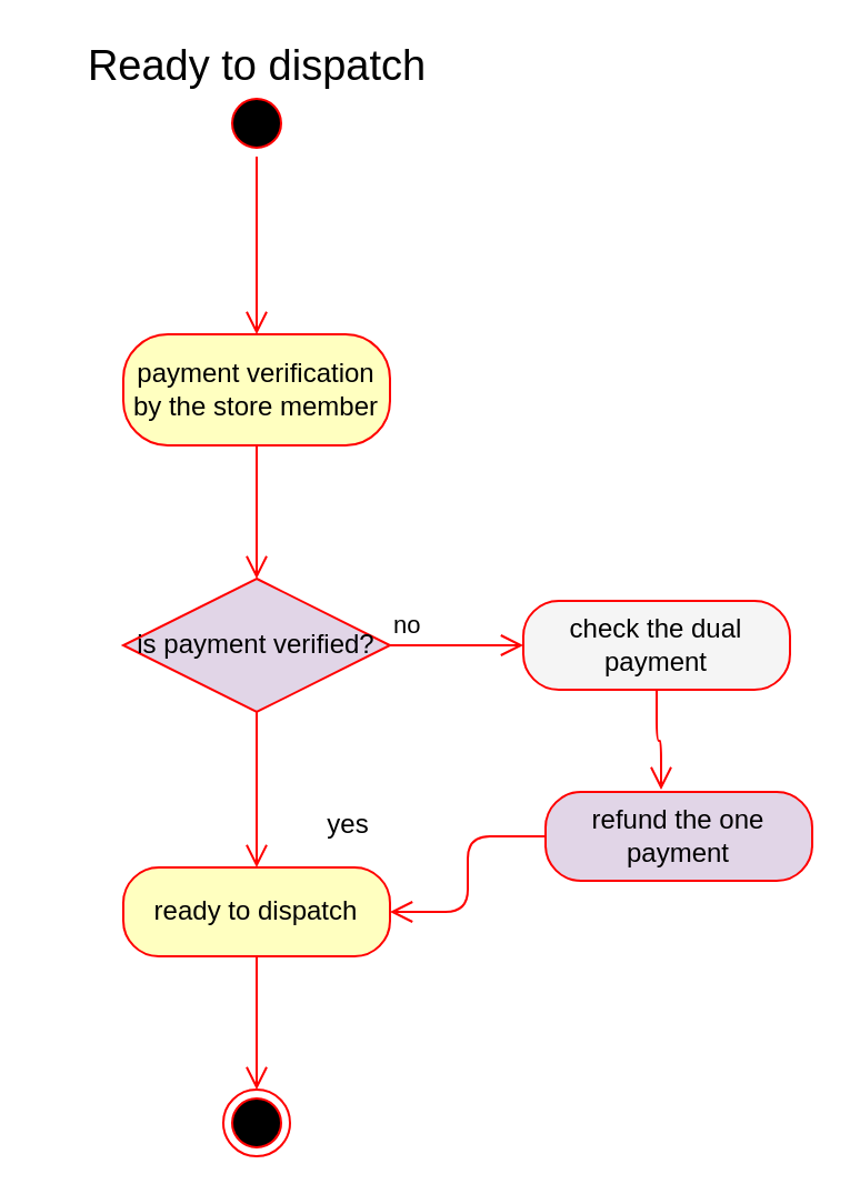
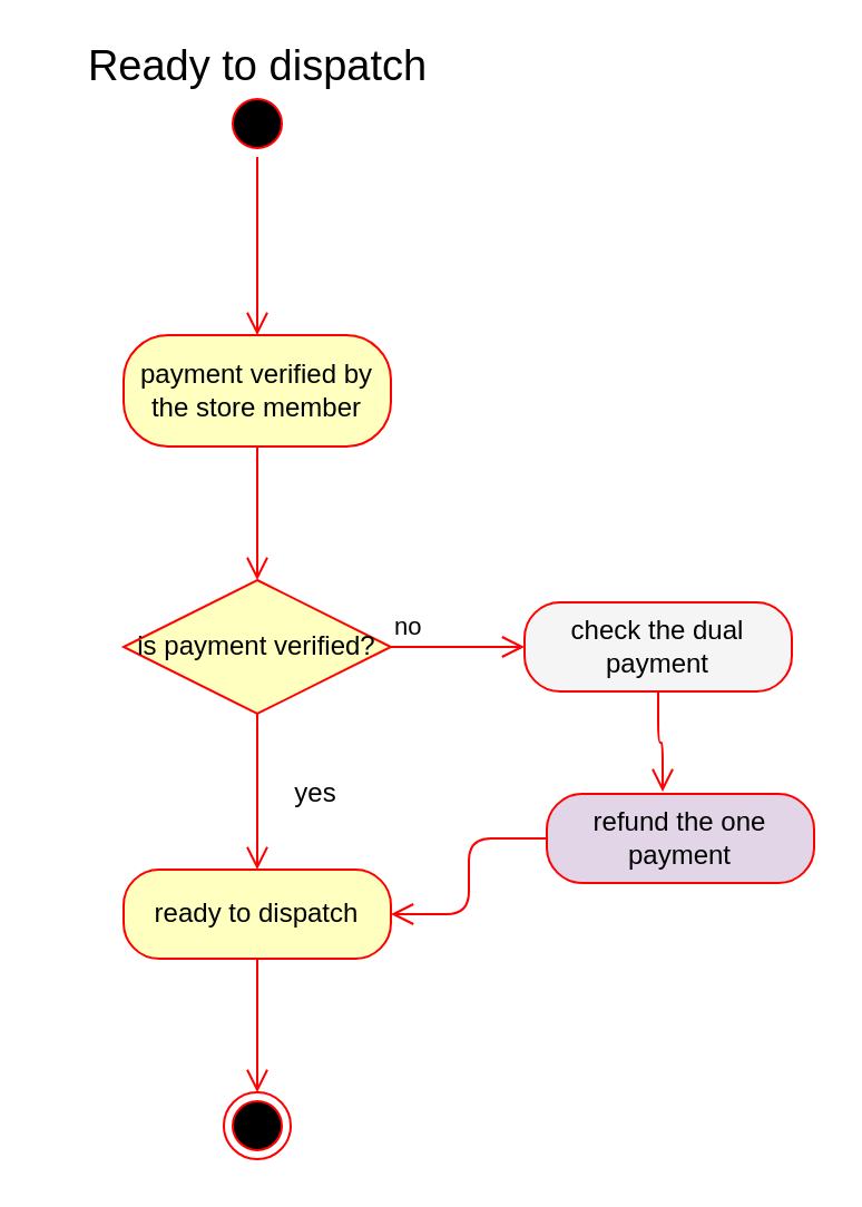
  <mxCell id="0" />
  <mxCell id="1" parent="0" />
  <mxCell id="2" value="" style="ellipse;html=1;shape=startState;fillColor=#000000;strokeColor=#ff0000;" vertex="1" parent="1"><mxGeometry x="100" y="40" width="30" height="30" as="geometry" /></mxCell>
  <mxCell id="3" value="" style="edgeStyle=orthogonalEdgeStyle;html=1;verticalAlign=bottom;endArrow=open;endSize=8;strokeColor=#ff0000;" edge="1" source="2" parent="1"><mxGeometry relative="1" as="geometry"><mxPoint x="115" y="150" as="targetPoint" /></mxGeometry></mxCell>
- <mxCell id="4" value="payment verification by the store member" style="rounded=1;whiteSpace=wrap;html=1;arcSize=40;fontColor=#000000;fillColor=#ffffc0;strokeColor=#ff0000;" vertex="1" parent="1"><mxGeometry x="55" y="150" width="120" height="50" as="geometry" /></mxCell>
+ <mxCell id="4" value="payment verified by the store member" style="rounded=1;whiteSpace=wrap;html=1;arcSize=40;fontColor=#000000;fillColor=#ffffc0;strokeColor=#ff0000;" vertex="1" parent="1"><mxGeometry x="55" y="150" width="120" height="50" as="geometry" /></mxCell>
  <mxCell id="5" value="" style="edgeStyle=orthogonalEdgeStyle;html=1;verticalAlign=bottom;endArrow=open;endSize=8;strokeColor=#ff0000;" edge="1" source="4" parent="1"><mxGeometry relative="1" as="geometry"><mxPoint x="115" y="260" as="targetPoint" /></mxGeometry></mxCell>
- <mxCell id="6" value="is payment verified?" style="rhombus;whiteSpace=wrap;html=1;fillColor=#e1d5e7;strokeColor=#ff0000;" vertex="1" parent="1"><mxGeometry x="55" y="260" width="120" height="60" as="geometry" /></mxCell>
+ <mxCell id="6" value="is payment verified?" style="rhombus;whiteSpace=wrap;html=1;fillColor=#ffffc0;strokeColor=#ff0000;" vertex="1" parent="1"><mxGeometry x="55" y="260" width="120" height="60" as="geometry" /></mxCell>
  <mxCell id="7" value="no" style="edgeStyle=orthogonalEdgeStyle;html=1;align=left;verticalAlign=bottom;endArrow=open;endSize=8;strokeColor=#ff0000;" edge="1" source="6" parent="1"><mxGeometry x="-1" relative="1" as="geometry"><mxPoint x="235" y="290" as="targetPoint" /></mxGeometry></mxCell>
  <mxCell id="8" value="" style="edgeStyle=orthogonalEdgeStyle;html=1;align=left;verticalAlign=top;endArrow=open;endSize=8;strokeColor=#ff0000;" edge="1" source="6" parent="1"><mxGeometry x="-1" y="32" relative="1" as="geometry"><mxPoint x="115" y="390" as="targetPoint" /><mxPoint x="-22" y="-30" as="offset" /></mxGeometry></mxCell>
- <mxCell id="9" value="yes" style="text;html=1;align=center;verticalAlign=middle;resizable=0;points=[];;autosize=1;" vertex="1" parent="1"><mxGeometry x="136" y="361" width="40" height="20" as="geometry" /></mxCell>
+ <mxCell id="9" value="yes" style="text;html=1;align=center;verticalAlign=middle;resizable=0;points=[];;autosize=1;" vertex="1" parent="1"><mxGeometry x="121" y="346" width="40" height="20" as="geometry" /></mxCell>
  <mxCell id="10" value="ready to dispatch" style="rounded=1;whiteSpace=wrap;html=1;arcSize=40;fontColor=#000000;fillColor=#ffffc0;strokeColor=#ff0000;" vertex="1" parent="1"><mxGeometry x="55" y="390" width="120" height="40" as="geometry" /></mxCell>
  <mxCell id="11" value="" style="edgeStyle=orthogonalEdgeStyle;html=1;verticalAlign=bottom;endArrow=open;endSize=8;strokeColor=#ff0000;" edge="1" source="10" parent="1"><mxGeometry relative="1" as="geometry"><mxPoint x="115" y="490" as="targetPoint" /></mxGeometry></mxCell>
  <mxCell id="12" value="" style="ellipse;html=1;shape=endState;fillColor=#000000;strokeColor=#ff0000;" vertex="1" parent="1"><mxGeometry x="100" y="490" width="30" height="30" as="geometry" /></mxCell>
  <mxCell id="13" value="check the dual payment" style="rounded=1;whiteSpace=wrap;html=1;arcSize=40;fontColor=#000000;fillColor=#f5f5f5;strokeColor=#ff0000;" vertex="1" parent="1"><mxGeometry x="235" y="270" width="120" height="40" as="geometry" /></mxCell>
  <mxCell id="14" value="" style="edgeStyle=orthogonalEdgeStyle;html=1;align=left;verticalAlign=top;endArrow=open;endSize=8;strokeColor=#ff0000;exitX=0.5;exitY=1;exitDx=0;exitDy=0;" edge="1" source="13" parent="1"><mxGeometry x="-1" relative="1" as="geometry"><mxPoint x="297" y="355" as="targetPoint" /><mxPoint x="295" y="436" as="sourcePoint" /><Array as="points"><mxPoint x="295" y="333" /><mxPoint x="297" y="333" /></Array></mxGeometry></mxCell>
  <mxCell id="15" value="refund the one payment" style="rounded=1;whiteSpace=wrap;html=1;arcSize=40;fontColor=#000000;fillColor=#e1d5e7;strokeColor=#ff0000;" vertex="1" parent="1"><mxGeometry x="245" y="356" width="120" height="40" as="geometry" /></mxCell>
  <mxCell id="16" value="" style="edgeStyle=orthogonalEdgeStyle;html=1;verticalAlign=bottom;endArrow=open;endSize=8;strokeColor=#ff0000;exitX=0;exitY=0.5;exitDx=0;exitDy=0;entryX=1;entryY=0.5;entryDx=0;entryDy=0;" edge="1" source="15" parent="1" target="10"><mxGeometry relative="1" as="geometry"><mxPoint x="295" y="570" as="targetPoint" /></mxGeometry></mxCell>
  <mxCell id="17" value="&lt;font style=&quot;font-size: 19px&quot;&gt;Ready to dispatch&lt;/font&gt;" style="text;html=1;align=center;verticalAlign=middle;resizable=0;points=[];;autosize=1;" vertex="1" parent="1"><mxGeometry x="20" y="20" width="190" height="20" as="geometry" /></mxCell>
